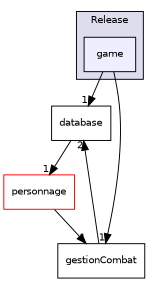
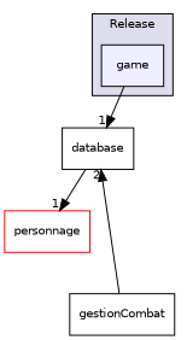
  digraph {
    compound=true
    node [fontname=Helvetica fontsize=10 shape=box]
    edge [headlabel=1 labeldistance=1.5 labelfontname=Helvetica labelfontsize=10]
    n1 [fillcolor="#eeeeff" label=game pencolor=black style=filled]
    n2 [label=database]
    n3 [label=gestionCombat]
    n4 [color=red fillcolor=white label=personnage style=filled]
    subgraph cluster_1 {
      bgcolor="#ddddee"
      fontname=Helvetica
      fontsize=10
      label=Release
      pencolor=black
      n1
    }
    n1 -> n2
-   n1 -> n3
    n2 -> n4
    n3 -> n2 [headlabel=2]
-   n4 -> n3
  }
